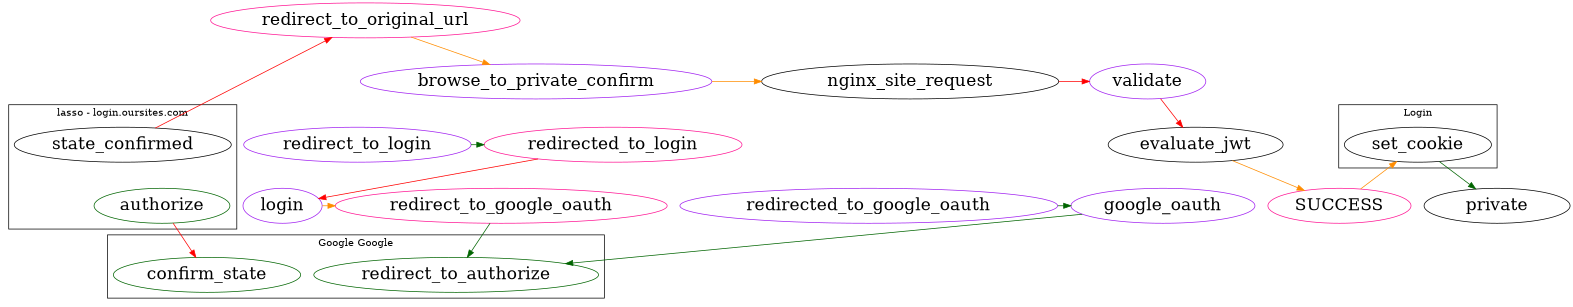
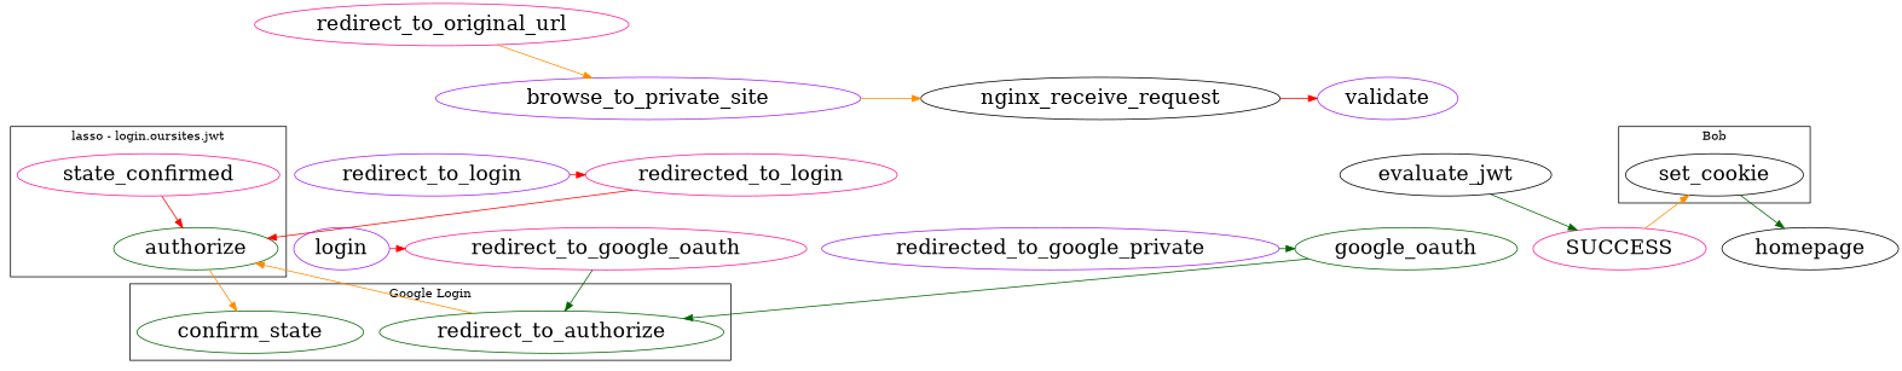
  digraph {
    compound=true
    splines=line
    node [color=purple fontsize=24]
    edge [color=red]
-   browse_to_private_site [label=browse_to_private_confirm]
-   nginx_receive_request [color=black label=nginx_site_request]
+   browse_to_private_site
+   nginx_receive_request [color=black]
    validate
    evaluate_jwt [color=black]
    redirect_to_login
    redirected_to_login [color=deeppink]
    login
    redirect_to_google_oauth [color=deeppink]
-   redirected_to_google_oauth
-   google_oauth
+   redirected_to_google_oauth [label=redirected_to_google_private]
+   google_oauth [color=darkgreen]
    SUCCESS [color=deeppink]
-   homepage [color=black label=private]
+   homepage [color=black]
    set_cookie [color=black]
    authorize [color=darkgreen]
-   state_confirmed [color=black]
+   state_confirmed [color=deeppink]
    redirect_to_authorize [color=darkgreen]
    confirm_state [color=darkgreen]
    redirect_to_original_url [color=deeppink]
    subgraph sub_1 {
      rank=same
      browse_to_private_site
      nginx_receive_request
      validate
    }
    subgraph sub_2 {
      rank=same
      evaluate_jwt
      redirect_to_login
      redirected_to_login
    }
    subgraph sub_3 {
      rank=same
      login
      redirect_to_google_oauth
      redirected_to_google_oauth
      google_oauth
    }
    subgraph sub_4 {
      rank=same
      SUCCESS
      homepage
    }
    subgraph cluster_5 {
-     label=Login
+     label=Bob
      set_cookie
    }
    subgraph cluster_6 {
      label=nginx
    }
    subgraph cluster_7 {
-     label="lasso - login.oursites.com"
+     label="lasso - login.oursites.jwt"
      authorize
      state_confirmed
    }
    subgraph cluster_8 {
-     label="Google Google"
+     label="Google Login"
      redirect_to_authorize
      confirm_state
    }
    subgraph cluster_9 {
      label="private.oursites.com"
    }
    browse_to_private_site -> nginx_receive_request [color=darkorange]
    nginx_receive_request -> validate
-   validate -> evaluate_jwt
-   evaluate_jwt -> SUCCESS [color=darkorange]
-   redirect_to_login -> redirected_to_login [color=darkgreen]
-   redirected_to_login -> login
-   login -> redirect_to_google_oauth [color=darkorange]
+   evaluate_jwt -> SUCCESS [color=darkgreen]
+   redirect_to_login -> redirected_to_login
+   redirected_to_login -> authorize
+   login -> redirect_to_google_oauth
    redirect_to_google_oauth -> redirect_to_authorize [color=darkgreen]
    redirected_to_google_oauth -> google_oauth [color=darkgreen]
    google_oauth -> redirect_to_authorize [color=darkgreen]
    SUCCESS -> set_cookie [color=darkorange]
    set_cookie -> homepage [color=darkgreen]
-   authorize -> confirm_state
-   state_confirmed -> redirect_to_original_url
+   authorize -> confirm_state [color=darkorange]
+   state_confirmed -> authorize
+   redirect_to_authorize -> authorize [color=darkorange]
    redirect_to_original_url -> browse_to_private_site [color=darkorange]
  }
